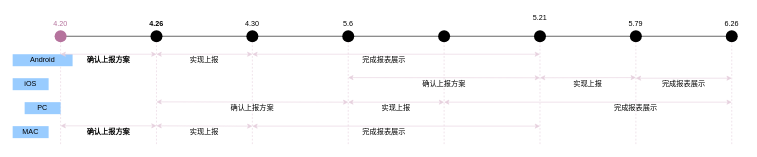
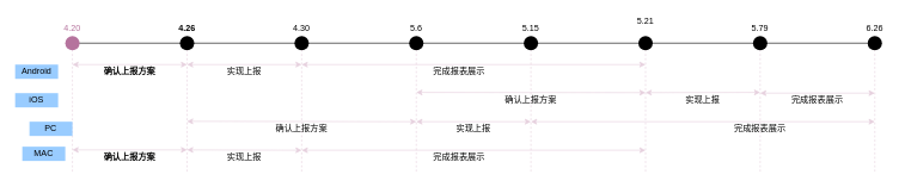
  <mxCell id="0" />
  <mxCell id="1" parent="0" />
  <mxCell id="2" value="" style="endArrow=classic;startArrow=classic;html=1;strokeColor=#E6D0DE;" edge="1" parent="1"><mxGeometry width="50" height="50" relative="1" as="geometry"><mxPoint x="900" y="129.31" as="sourcePoint" /><mxPoint x="580" y="129" as="targetPoint" /></mxGeometry></mxCell>
  <mxCell id="3" value="" style="endArrow=none;dashed=1;html=1;strokeColor=#E6D0DE;" edge="1" parent="1" target="5"><mxGeometry width="50" height="50" relative="1" as="geometry"><mxPoint x="100" y="240" as="sourcePoint" /><mxPoint x="100" y="0" as="targetPoint" /></mxGeometry></mxCell>
  <mxCell id="4" value="" style="endArrow=none;html=1;" edge="1" parent="1" target="44"><mxGeometry width="50" height="50" relative="1" as="geometry"><mxPoint x="100" y="60" as="sourcePoint" /><mxPoint x="1260" y="60" as="targetPoint" /></mxGeometry></mxCell>
  <mxCell id="5" value="" style="shape=ellipse;fillColor=#B5739D;strokeColor=none;html=1" vertex="1" parent="1"><mxGeometry x="90" y="50" width="20" height="20" as="geometry" /></mxCell>
  <mxCell id="6" value="&lt;font color=&quot;#b5739d&quot;&gt;4.20&lt;/font&gt;" style="text;html=1;strokeColor=none;fillColor=none;align=center;verticalAlign=middle;whiteSpace=wrap;rounded=0;" vertex="1" parent="1"><mxGeometry x="80" y="30" width="40" height="20" as="geometry" /></mxCell>
  <mxCell id="7" value="" style="shape=ellipse;fillColor=#000000;strokeColor=none;html=1" vertex="1" parent="1"><mxGeometry x="250" y="50" width="20" height="20" as="geometry" /></mxCell>
  <mxCell id="8" value="&lt;b&gt;4.26&lt;/b&gt;" style="text;html=1;strokeColor=none;fillColor=none;align=center;verticalAlign=middle;whiteSpace=wrap;rounded=0;" vertex="1" parent="1"><mxGeometry x="240" y="30" width="40" height="20" as="geometry" /></mxCell>
  <mxCell id="9" value="" style="shape=ellipse;fillColor=#000000;strokeColor=none;html=1" vertex="1" parent="1"><mxGeometry x="410" y="50" width="20" height="20" as="geometry" /></mxCell>
  <mxCell id="10" value="4.30" style="text;html=1;strokeColor=none;fillColor=none;align=center;verticalAlign=middle;whiteSpace=wrap;rounded=0;" vertex="1" parent="1"><mxGeometry x="400" y="30" width="40" height="20" as="geometry" /></mxCell>
  <mxCell id="11" value="" style="shape=ellipse;fillColor=#000000;strokeColor=none;html=1" vertex="1" parent="1"><mxGeometry x="730" y="50" width="20" height="20" as="geometry" /></mxCell>
+ <mxCell id="12" value="5.15" style="text;html=1;strokeColor=none;fillColor=none;align=center;verticalAlign=middle;whiteSpace=wrap;rounded=0;" vertex="1" parent="1"><mxGeometry x="720" y="30" width="40" height="20" as="geometry" /></mxCell>
  <mxCell id="13" value="" style="shape=ellipse;fillColor=#000000;strokeColor=none;html=1" vertex="1" parent="1"><mxGeometry x="890" y="50" width="20" height="20" as="geometry" /></mxCell>
  <mxCell id="14" value="5.21" style="text;html=1;strokeColor=none;fillColor=none;align=center;verticalAlign=middle;whiteSpace=wrap;rounded=0;" vertex="1" parent="1"><mxGeometry x="880" y="20" width="40" height="20" as="geometry" /></mxCell>
  <mxCell id="15" value="" style="shape=ellipse;fillColor=#000000;strokeColor=none;html=1" vertex="1" parent="1"><mxGeometry x="1050" y="50" width="20" height="20" as="geometry" /></mxCell>
  <mxCell id="16" value="5.79" style="text;html=1;strokeColor=none;fillColor=none;align=center;verticalAlign=middle;whiteSpace=wrap;rounded=0;" vertex="1" parent="1"><mxGeometry x="1040" y="30" width="40" height="20" as="geometry" /></mxCell>
- <mxCell id="17" value="Android" style="text;html=1;strokeColor=none;fillColor=#99CCFF;align=center;verticalAlign=middle;whiteSpace=wrap;rounded=0;" vertex="1" parent="1"><mxGeometry x="20" y="90" width="100" height="20" as="geometry" /></mxCell>
+ <mxCell id="17" value="Android" style="text;html=1;strokeColor=none;fillColor=#99CCFF;align=center;verticalAlign=middle;whiteSpace=wrap;rounded=0;" vertex="1" parent="1"><mxGeometry y="90" width="60" height="20" as="geometry" x="20" /></mxCell>
  <mxCell id="18" value="iOS" style="text;html=1;strokeColor=none;fillColor=#99CCFF;align=center;verticalAlign=middle;whiteSpace=wrap;rounded=0;" vertex="1" parent="1"><mxGeometry y="130" width="60" height="20" as="geometry" x="20" /></mxCell>
  <mxCell id="19" value="PC" style="text;html=1;strokeColor=none;fillColor=#99CCFF;align=center;verticalAlign=middle;whiteSpace=wrap;rounded=0;" vertex="1" parent="1"><mxGeometry x="40" y="170" width="60" height="20" as="geometry" /></mxCell>
- <mxCell id="20" value="MAC" style="text;html=1;strokeColor=none;fillColor=#99CCFF;align=center;verticalAlign=middle;whiteSpace=wrap;rounded=0;" vertex="1" parent="1"><mxGeometry y="210" width="60" height="20" as="geometry" x="20" /></mxCell>
+ <mxCell id="20" value="MAC" style="text;html=1;strokeColor=none;fillColor=#99CCFF;align=center;verticalAlign=middle;whiteSpace=wrap;rounded=0;" vertex="1" parent="1"><mxGeometry x="30" y="205" width="60" height="20" as="geometry" /></mxCell>
  <mxCell id="21" value="&lt;b&gt;确认上报方案&lt;/b&gt;" style="text;html=1;strokeColor=none;fillColor=none;align=center;verticalAlign=middle;whiteSpace=wrap;rounded=0;" vertex="1" parent="1"><mxGeometry x="140" y="90" width="80" height="20" as="geometry" /></mxCell>
  <mxCell id="22" value="&lt;b&gt;确认上报方案&lt;/b&gt;" style="text;html=1;strokeColor=none;fillColor=none;align=center;verticalAlign=middle;whiteSpace=wrap;rounded=0;" vertex="1" parent="1"><mxGeometry x="140" y="210" width="80" height="20" as="geometry" /></mxCell>
  <mxCell id="23" value="" style="endArrow=none;dashed=1;html=1;strokeColor=#E6D0DE;" edge="1" parent="1" target="7"><mxGeometry width="50" height="50" relative="1" as="geometry"><mxPoint x="260" y="240" as="sourcePoint" /><mxPoint x="100" y="0" as="targetPoint" /></mxGeometry></mxCell>
  <mxCell id="24" value="实现上报" style="text;html=1;strokeColor=none;fillColor=none;align=center;verticalAlign=middle;whiteSpace=wrap;rounded=0;" vertex="1" parent="1"><mxGeometry x="300" y="90" width="80" height="20" as="geometry" /></mxCell>
  <mxCell id="25" value="" style="endArrow=none;dashed=1;html=1;strokeColor=#E6D0DE;" edge="1" parent="1" target="9"><mxGeometry width="50" height="50" relative="1" as="geometry"><mxPoint x="420" y="240" as="sourcePoint" /><mxPoint x="100" y="0" as="targetPoint" /></mxGeometry></mxCell>
  <mxCell id="26" value="实现上报" style="text;html=1;strokeColor=none;fillColor=none;align=center;verticalAlign=middle;whiteSpace=wrap;rounded=0;" vertex="1" parent="1"><mxGeometry x="300" y="210" width="80" height="20" as="geometry" /></mxCell>
  <mxCell id="27" value="确认上报方案" style="text;html=1;strokeColor=none;fillColor=none;align=center;verticalAlign=middle;whiteSpace=wrap;rounded=0;" vertex="1" parent="1"><mxGeometry x="380" y="170" width="80" height="20" as="geometry" /></mxCell>
  <mxCell id="28" value="实现上报" style="text;html=1;strokeColor=none;fillColor=none;align=center;verticalAlign=middle;whiteSpace=wrap;rounded=0;" vertex="1" parent="1"><mxGeometry x="620" y="170" width="80" height="20" as="geometry" /></mxCell>
  <mxCell id="29" value="" style="endArrow=none;dashed=1;html=1;strokeColor=#E6D0DE;" edge="1" parent="1" target="11"><mxGeometry width="50" height="50" relative="1" as="geometry"><mxPoint x="740" y="240" as="sourcePoint" /><mxPoint x="100" y="0" as="targetPoint" /></mxGeometry></mxCell>
  <mxCell id="30" value="" style="endArrow=classic;startArrow=classic;html=1;strokeColor=#E6D0DE;" edge="1" parent="1"><mxGeometry width="50" height="50" relative="1" as="geometry"><mxPoint x="100" y="90" as="sourcePoint" /><mxPoint x="260" y="90" as="targetPoint" /></mxGeometry></mxCell>
  <mxCell id="31" value="" style="endArrow=classic;startArrow=classic;html=1;strokeColor=#E6D0DE;" edge="1" parent="1"><mxGeometry width="50" height="50" relative="1" as="geometry"><mxPoint x="420" y="90" as="sourcePoint" /><mxPoint x="260" y="90" as="targetPoint" /></mxGeometry></mxCell>
  <mxCell id="32" value="" style="endArrow=classic;startArrow=classic;html=1;strokeColor=#E6D0DE;" edge="1" parent="1"><mxGeometry width="50" height="50" relative="1" as="geometry"><mxPoint x="100" y="209.52" as="sourcePoint" /><mxPoint x="260" y="209.52" as="targetPoint" /></mxGeometry></mxCell>
  <mxCell id="33" value="" style="endArrow=classic;startArrow=classic;html=1;strokeColor=#E6D0DE;" edge="1" parent="1"><mxGeometry width="50" height="50" relative="1" as="geometry"><mxPoint x="420" y="210" as="sourcePoint" /><mxPoint x="260" y="209.52" as="targetPoint" /></mxGeometry></mxCell>
  <mxCell id="34" value="" style="endArrow=classic;startArrow=classic;html=1;strokeColor=#E6D0DE;" edge="1" parent="1"><mxGeometry width="50" height="50" relative="1" as="geometry"><mxPoint x="580" y="170" as="sourcePoint" /><mxPoint x="260" y="169.52" as="targetPoint" /></mxGeometry></mxCell>
  <mxCell id="35" value="完成报表展示" style="text;html=1;strokeColor=none;fillColor=none;align=center;verticalAlign=middle;whiteSpace=wrap;rounded=0;" vertex="1" parent="1"><mxGeometry x="600" y="90" width="80" height="20" as="geometry" /></mxCell>
  <mxCell id="36" value="" style="endArrow=classic;startArrow=classic;html=1;strokeColor=#E6D0DE;" edge="1" parent="1"><mxGeometry width="50" height="50" relative="1" as="geometry"><mxPoint x="420" y="90" as="sourcePoint" /><mxPoint x="900" y="90" as="targetPoint" /></mxGeometry></mxCell>
  <mxCell id="37" value="完成报表展示" style="text;html=1;strokeColor=none;fillColor=none;align=center;verticalAlign=middle;whiteSpace=wrap;rounded=0;" vertex="1" parent="1"><mxGeometry x="600" y="210" width="80" height="20" as="geometry" /></mxCell>
  <mxCell id="38" value="" style="endArrow=classic;startArrow=classic;html=1;strokeColor=#E6D0DE;" edge="1" parent="1"><mxGeometry width="50" height="50" relative="1" as="geometry"><mxPoint x="420" y="210" as="sourcePoint" /><mxPoint x="900" y="210" as="targetPoint" /></mxGeometry></mxCell>
  <mxCell id="39" value="" style="endArrow=none;dashed=1;html=1;strokeColor=#E6D0DE;" edge="1" parent="1" target="13"><mxGeometry width="50" height="50" relative="1" as="geometry"><mxPoint x="900" y="240" as="sourcePoint" /><mxPoint x="100" y="0" as="targetPoint" /></mxGeometry></mxCell>
  <mxCell id="40" value="" style="endArrow=none;dashed=1;html=1;strokeColor=#E6D0DE;" edge="1" parent="1" target="15"><mxGeometry width="50" height="50" relative="1" as="geometry"><mxPoint x="1060" y="240" as="sourcePoint" /><mxPoint x="100" y="0" as="targetPoint" /></mxGeometry></mxCell>
  <mxCell id="41" value="" style="endArrow=classic;startArrow=classic;html=1;strokeColor=#E6D0DE;" edge="1" parent="1"><mxGeometry width="50" height="50" relative="1" as="geometry"><mxPoint x="740" y="170" as="sourcePoint" /><mxPoint x="580" y="170" as="targetPoint" /></mxGeometry></mxCell>
  <mxCell id="42" value="" style="shape=ellipse;fillColor=#000000;strokeColor=none;html=1" vertex="1" parent="1"><mxGeometry x="570" y="50" width="20" height="20" as="geometry" /></mxCell>
  <mxCell id="43" value="5.6" style="text;html=1;strokeColor=none;fillColor=none;align=center;verticalAlign=middle;whiteSpace=wrap;rounded=0;" vertex="1" parent="1"><mxGeometry x="560" y="30" width="40" height="20" as="geometry" /></mxCell>
  <mxCell id="44" value="" style="shape=ellipse;fillColor=#000000;strokeColor=none;html=1" vertex="1" parent="1"><mxGeometry x="1210" y="50" width="20" height="20" as="geometry" /></mxCell>
  <mxCell id="45" value="6.26" style="text;html=1;strokeColor=none;fillColor=none;align=center;verticalAlign=middle;whiteSpace=wrap;rounded=0;" vertex="1" parent="1"><mxGeometry x="1200" y="30" width="40" height="20" as="geometry" /></mxCell>
  <mxCell id="46" value="" style="endArrow=none;dashed=1;html=1;strokeColor=#E6D0DE;" edge="1" parent="1" target="44"><mxGeometry width="50" height="50" relative="1" as="geometry"><mxPoint x="1220" y="240" as="sourcePoint" /><mxPoint x="100" y="0" as="targetPoint" /></mxGeometry></mxCell>
  <mxCell id="47" value="确认上报方案" style="text;html=1;strokeColor=none;fillColor=none;align=center;verticalAlign=middle;whiteSpace=wrap;rounded=0;" vertex="1" parent="1"><mxGeometry x="700" y="130" width="80" height="20" as="geometry" /></mxCell>
  <mxCell id="48" value="" style="endArrow=none;dashed=1;html=1;strokeColor=#E6D0DE;" edge="1" parent="1" target="42"><mxGeometry width="50" height="50" relative="1" as="geometry"><mxPoint x="580" y="240" as="sourcePoint" /><mxPoint x="100" y="0" as="targetPoint" /></mxGeometry></mxCell>
  <mxCell id="49" value="实现上报" style="text;html=1;strokeColor=none;fillColor=none;align=center;verticalAlign=middle;whiteSpace=wrap;rounded=0;" vertex="1" parent="1"><mxGeometry x="940" y="130" width="80" height="20" as="geometry" /></mxCell>
  <mxCell id="50" value="" style="endArrow=classic;startArrow=classic;html=1;strokeColor=#E6D0DE;" edge="1" parent="1"><mxGeometry width="50" height="50" relative="1" as="geometry"><mxPoint x="900" y="129.31" as="sourcePoint" /><mxPoint x="1060" y="129" as="targetPoint" /></mxGeometry></mxCell>
  <mxCell id="51" value="" style="endArrow=classic;startArrow=classic;html=1;strokeColor=#E6D0DE;" edge="1" parent="1"><mxGeometry width="50" height="50" relative="1" as="geometry"><mxPoint x="740" y="170" as="sourcePoint" /><mxPoint x="1220" y="170" as="targetPoint" /></mxGeometry></mxCell>
  <mxCell id="52" value="" style="endArrow=classic;startArrow=classic;html=1;strokeColor=#E6D0DE;" edge="1" parent="1"><mxGeometry width="50" height="50" relative="1" as="geometry"><mxPoint x="1220" y="130" as="sourcePoint" /><mxPoint x="1060" y="130" as="targetPoint" /></mxGeometry></mxCell>
  <mxCell id="53" value="完成报表展示" style="text;html=1;strokeColor=none;fillColor=none;align=center;verticalAlign=middle;whiteSpace=wrap;rounded=0;" vertex="1" parent="1"><mxGeometry x="1100" y="130" width="80" height="20" as="geometry" /></mxCell>
  <mxCell id="54" value="完成报表展示" style="text;html=1;strokeColor=none;fillColor=none;align=center;verticalAlign=middle;whiteSpace=wrap;rounded=0;" vertex="1" parent="1"><mxGeometry x="1020" y="170" width="80" height="20" as="geometry" /></mxCell>
